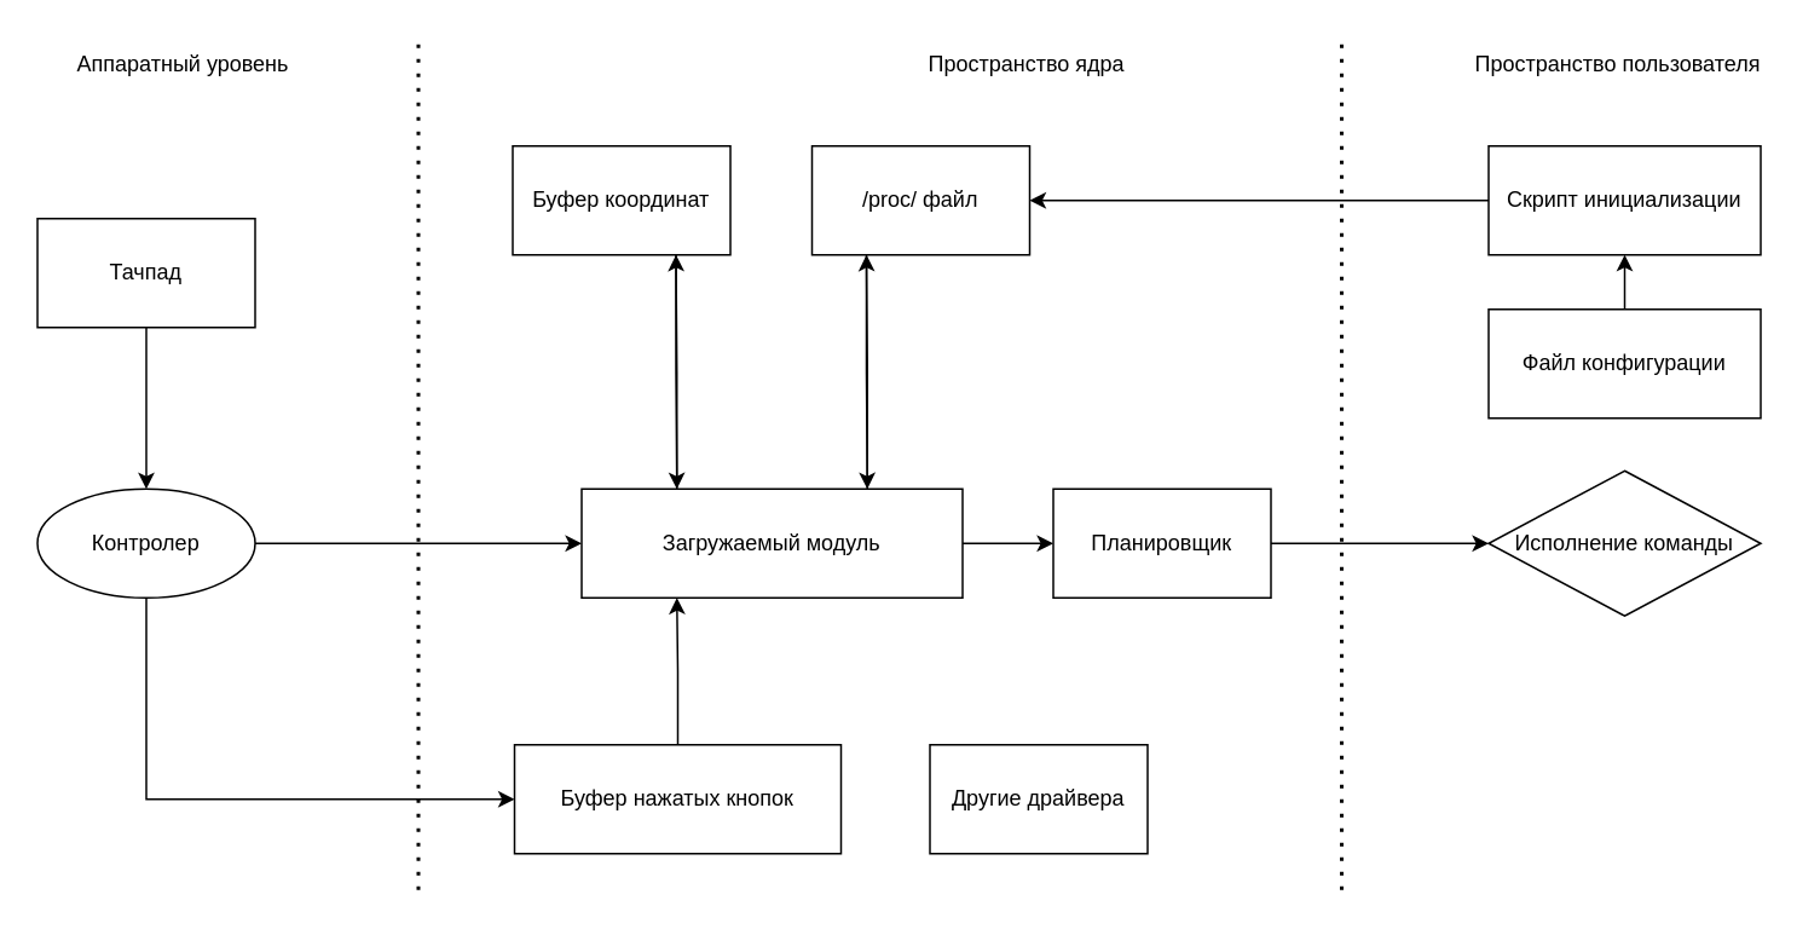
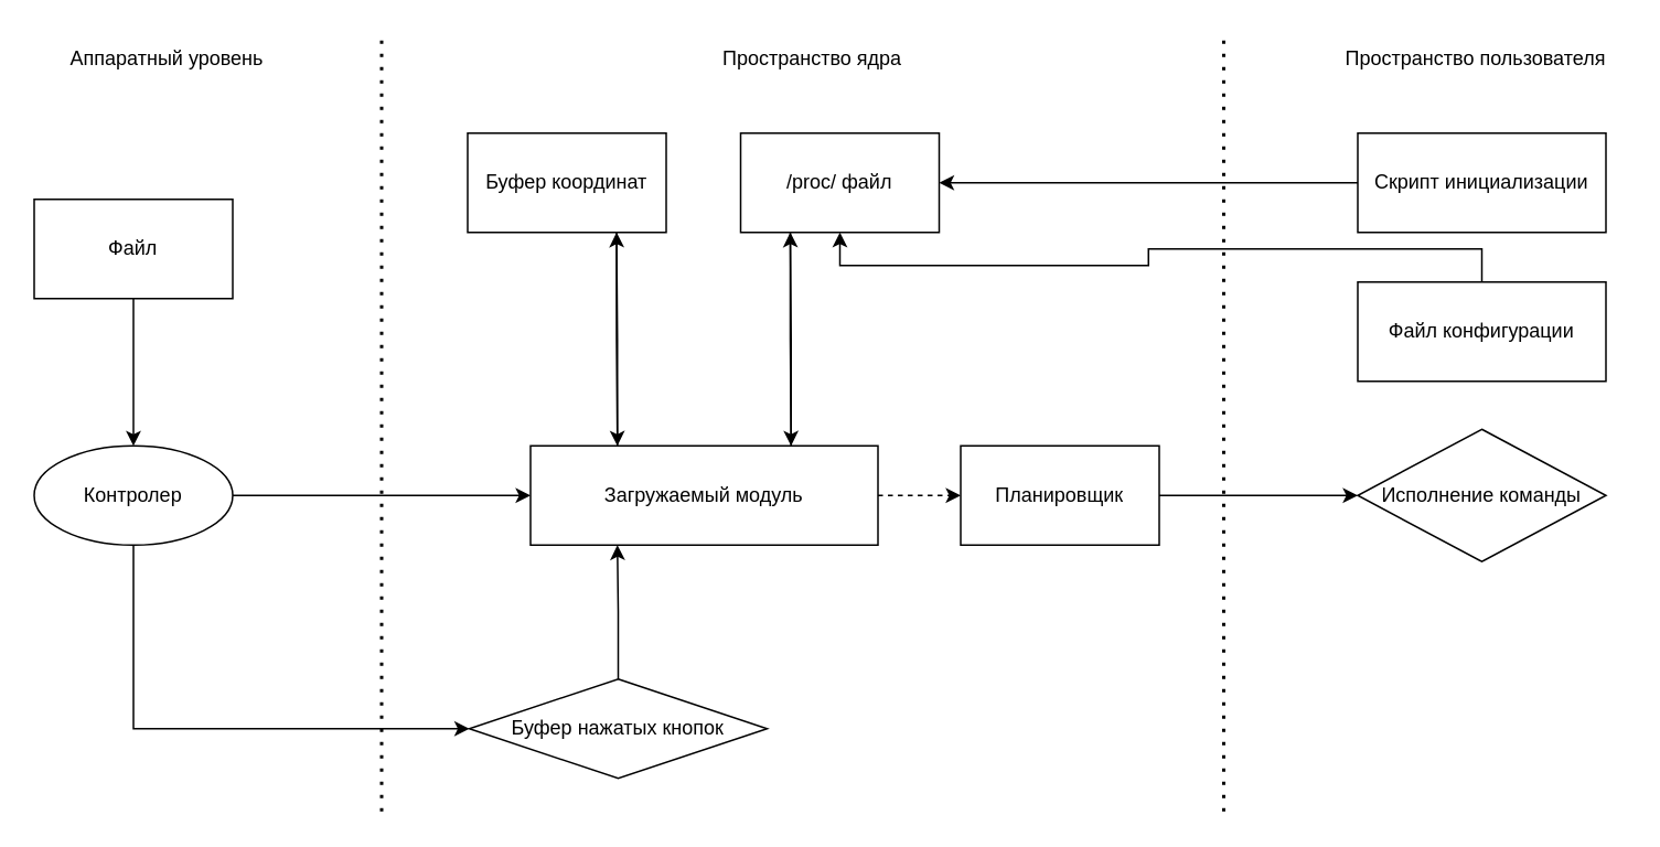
  <mxCell id="0" />
  <mxCell id="1" parent="0" />
  <mxCell id="2" value="" style="edgeStyle=orthogonalEdgeStyle;rounded=0;orthogonalLoop=1;jettySize=auto;html=1;" parent="1" source="3" target="6" edge="1"><mxGeometry relative="1" as="geometry" /></mxCell>
- <mxCell id="3" value="Тачпад" style="rounded=0;whiteSpace=wrap;html=1;" parent="1" vertex="1"><mxGeometry x="20" y="120" width="120" height="60" as="geometry" /></mxCell>
+ <mxCell id="3" value="Файл" style="rounded=0;whiteSpace=wrap;html=1;" parent="1" vertex="1"><mxGeometry x="20" y="120" width="120" height="60" as="geometry" /></mxCell>
  <mxCell id="4" style="edgeStyle=orthogonalEdgeStyle;rounded=0;orthogonalLoop=1;jettySize=auto;html=1;exitX=0.5;exitY=1;exitDx=0;exitDy=0;entryX=0;entryY=0.5;entryDx=0;entryDy=0;" parent="1" source="6" target="16" edge="1"><mxGeometry relative="1" as="geometry" /></mxCell>
  <mxCell id="5" style="edgeStyle=orthogonalEdgeStyle;rounded=0;orthogonalLoop=1;jettySize=auto;html=1;exitX=1;exitY=0.5;exitDx=0;exitDy=0;" parent="1" source="6" target="10" edge="1"><mxGeometry relative="1" as="geometry" /></mxCell>
  <mxCell id="6" value="Контролер" style="ellipse;whiteSpace=wrap;html=1;" parent="1" vertex="1"><mxGeometry x="20" y="269" width="120" height="60" as="geometry" /></mxCell>
  <mxCell id="7" style="edgeStyle=orthogonalEdgeStyle;rounded=0;orthogonalLoop=1;jettySize=auto;html=1;exitX=0.25;exitY=0;exitDx=0;exitDy=0;entryX=0.75;entryY=1;entryDx=0;entryDy=0;" parent="1" source="10" target="12" edge="1"><mxGeometry relative="1" as="geometry" /></mxCell>
  <mxCell id="8" style="edgeStyle=orthogonalEdgeStyle;rounded=0;orthogonalLoop=1;jettySize=auto;html=1;exitX=0.75;exitY=0;exitDx=0;exitDy=0;entryX=0.25;entryY=1;entryDx=0;entryDy=0;" parent="1" source="10" target="14" edge="1"><mxGeometry relative="1" as="geometry" /></mxCell>
- <mxCell id="9" style="edgeStyle=orthogonalEdgeStyle;rounded=0;orthogonalLoop=1;jettySize=auto;html=1;exitX=1;exitY=0.5;exitDx=0;exitDy=0;entryX=0;entryY=0.5;entryDx=0;entryDy=0;" parent="1" source="10" target="19" edge="1"><mxGeometry relative="1" as="geometry" /></mxCell>
+ <mxCell id="9" style="edgeStyle=orthogonalEdgeStyle;rounded=0;orthogonalLoop=1;jettySize=auto;html=1;exitX=1;exitY=0.5;exitDx=0;exitDy=0;entryX=0;entryY=0.5;entryDx=0;entryDy=0;dashed=1;" parent="1" source="10" target="19" edge="1"><mxGeometry relative="1" as="geometry" /></mxCell>
  <mxCell id="10" value="Загружаемый модуль" style="rounded=0;whiteSpace=wrap;html=1;" parent="1" vertex="1"><mxGeometry x="320" y="269" width="210" height="60" as="geometry" /></mxCell>
  <mxCell id="11" style="edgeStyle=orthogonalEdgeStyle;rounded=0;orthogonalLoop=1;jettySize=auto;html=1;exitX=0.75;exitY=1;exitDx=0;exitDy=0;entryX=0.25;entryY=0;entryDx=0;entryDy=0;" parent="1" source="12" target="10" edge="1"><mxGeometry relative="1" as="geometry" /></mxCell>
  <mxCell id="12" value="Буфер координат" style="rounded=0;whiteSpace=wrap;html=1;" parent="1" vertex="1"><mxGeometry x="282" y="80" width="120" height="60" as="geometry" /></mxCell>
  <mxCell id="13" style="edgeStyle=orthogonalEdgeStyle;rounded=0;orthogonalLoop=1;jettySize=auto;html=1;exitX=0.25;exitY=1;exitDx=0;exitDy=0;entryX=0.75;entryY=0;entryDx=0;entryDy=0;" parent="1" source="14" target="10" edge="1"><mxGeometry relative="1" as="geometry" /></mxCell>
  <mxCell id="14" value="/proc/ файл" style="rounded=0;whiteSpace=wrap;html=1;" parent="1" vertex="1"><mxGeometry x="447" y="80" width="120" height="60" as="geometry" /></mxCell>
  <mxCell id="15" style="edgeStyle=orthogonalEdgeStyle;rounded=0;orthogonalLoop=1;jettySize=auto;html=1;exitX=0.5;exitY=0;exitDx=0;exitDy=0;entryX=0.25;entryY=1;entryDx=0;entryDy=0;" parent="1" source="16" target="10" edge="1"><mxGeometry relative="1" as="geometry" /></mxCell>
- <mxCell id="16" value="Буфер нажатых кнопок" style="rounded=0;whiteSpace=wrap;html=1;" parent="1" vertex="1"><mxGeometry x="283" y="410" width="180" height="60" as="geometry" /></mxCell>
- <mxCell id="17" value="Другие драйвера" style="rounded=0;whiteSpace=wrap;html=1;" parent="1" vertex="1"><mxGeometry x="512" y="410" width="120" height="60" as="geometry" /></mxCell>
+ <mxCell id="16" value="Буфер нажатых кнопок" style="rhombus;whiteSpace=wrap;html=1;" parent="1" vertex="1"><mxGeometry x="283" y="410" width="180" height="60" as="geometry" /></mxCell>
  <mxCell id="18" style="edgeStyle=orthogonalEdgeStyle;rounded=0;orthogonalLoop=1;jettySize=auto;html=1;exitX=1;exitY=0.5;exitDx=0;exitDy=0;" parent="1" source="19" target="24" edge="1"><mxGeometry relative="1" as="geometry" /></mxCell>
  <mxCell id="19" value="Планировщик" style="rounded=0;whiteSpace=wrap;html=1;" parent="1" vertex="1"><mxGeometry x="580" y="269" width="120" height="60" as="geometry" /></mxCell>
  <mxCell id="20" style="edgeStyle=orthogonalEdgeStyle;rounded=0;orthogonalLoop=1;jettySize=auto;html=1;exitX=0;exitY=0.5;exitDx=0;exitDy=0;entryX=1;entryY=0.5;entryDx=0;entryDy=0;" parent="1" source="21" target="14" edge="1"><mxGeometry relative="1" as="geometry" /></mxCell>
  <mxCell id="21" value="Скрипт инициализации" style="rounded=0;whiteSpace=wrap;html=1;" parent="1" vertex="1"><mxGeometry x="820" y="80" width="150" height="60" as="geometry" /></mxCell>
- <mxCell id="22" style="edgeStyle=orthogonalEdgeStyle;rounded=0;orthogonalLoop=1;jettySize=auto;html=1;exitX=0.5;exitY=0;exitDx=0;exitDy=0;entryX=0.5;entryY=1;entryDx=0;entryDy=0;" parent="1" source="23" target="21" edge="1"><mxGeometry relative="1" as="geometry" /></mxCell>
+ <mxCell id="22" style="edgeStyle=orthogonalEdgeStyle;rounded=0;orthogonalLoop=1;jettySize=auto;html=1;exitX=0.5;exitY=0;exitDx=0;exitDy=0;" parent="1" source="23" target="14" edge="1"><mxGeometry relative="1" as="geometry" /></mxCell>
  <mxCell id="23" value="Файл конфигурации" style="rounded=0;whiteSpace=wrap;html=1;" parent="1" vertex="1"><mxGeometry x="820" y="170" width="150" height="60" as="geometry" /></mxCell>
  <mxCell id="24" value="Исполнение команды" style="rhombus;whiteSpace=wrap;html=1;" parent="1" vertex="1"><mxGeometry x="820" y="259" width="150" height="80" as="geometry" /></mxCell>
  <mxCell id="25" value="&lt;div&gt;Аппаратный уровень&lt;/div&gt;" style="text;html=1;align=center;verticalAlign=middle;resizable=0;points=[];autosize=1;strokeColor=none;fillColor=none;" parent="1" vertex="1"><mxGeometry x="30" y="20" width="140" height="30" as="geometry" /></mxCell>
- <mxCell id="26" value="&lt;div&gt;Пространство ядра&lt;/div&gt;" style="text;html=1;align=center;verticalAlign=middle;resizable=0;points=[];autosize=1;strokeColor=none;fillColor=none;" parent="1" vertex="1"><mxGeometry x="500" y="20" width="130" height="30" as="geometry" /></mxCell>
+ <mxCell id="26" value="&lt;div&gt;Пространство ядра&lt;/div&gt;" style="text;html=1;align=center;verticalAlign=middle;resizable=0;points=[];autosize=1;strokeColor=none;fillColor=none;" parent="1" vertex="1"><mxGeometry x="425" y="20" width="130" height="30" as="geometry" /></mxCell>
  <mxCell id="27" value="Пространство пользователя" style="text;html=1;align=center;verticalAlign=middle;resizable=0;points=[];autosize=1;strokeColor=none;fillColor=none;" parent="1" vertex="1"><mxGeometry x="801" y="20" width="180" height="30" as="geometry" /></mxCell>
  <mxCell id="28" value="" style="endArrow=none;dashed=1;html=1;dashPattern=1 3;strokeWidth=2;rounded=0;" edge="1" parent="1"><mxGeometry width="50" height="50" relative="1" as="geometry"><mxPoint x="230" y="490" as="sourcePoint" /><mxPoint x="230" y="20" as="targetPoint" /></mxGeometry></mxCell>
  <mxCell id="29" value="" style="endArrow=none;dashed=1;html=1;dashPattern=1 3;strokeWidth=2;rounded=0;" edge="1" parent="1"><mxGeometry width="50" height="50" relative="1" as="geometry"><mxPoint x="739" y="490" as="sourcePoint" /><mxPoint x="739" y="20" as="targetPoint" /></mxGeometry></mxCell>
